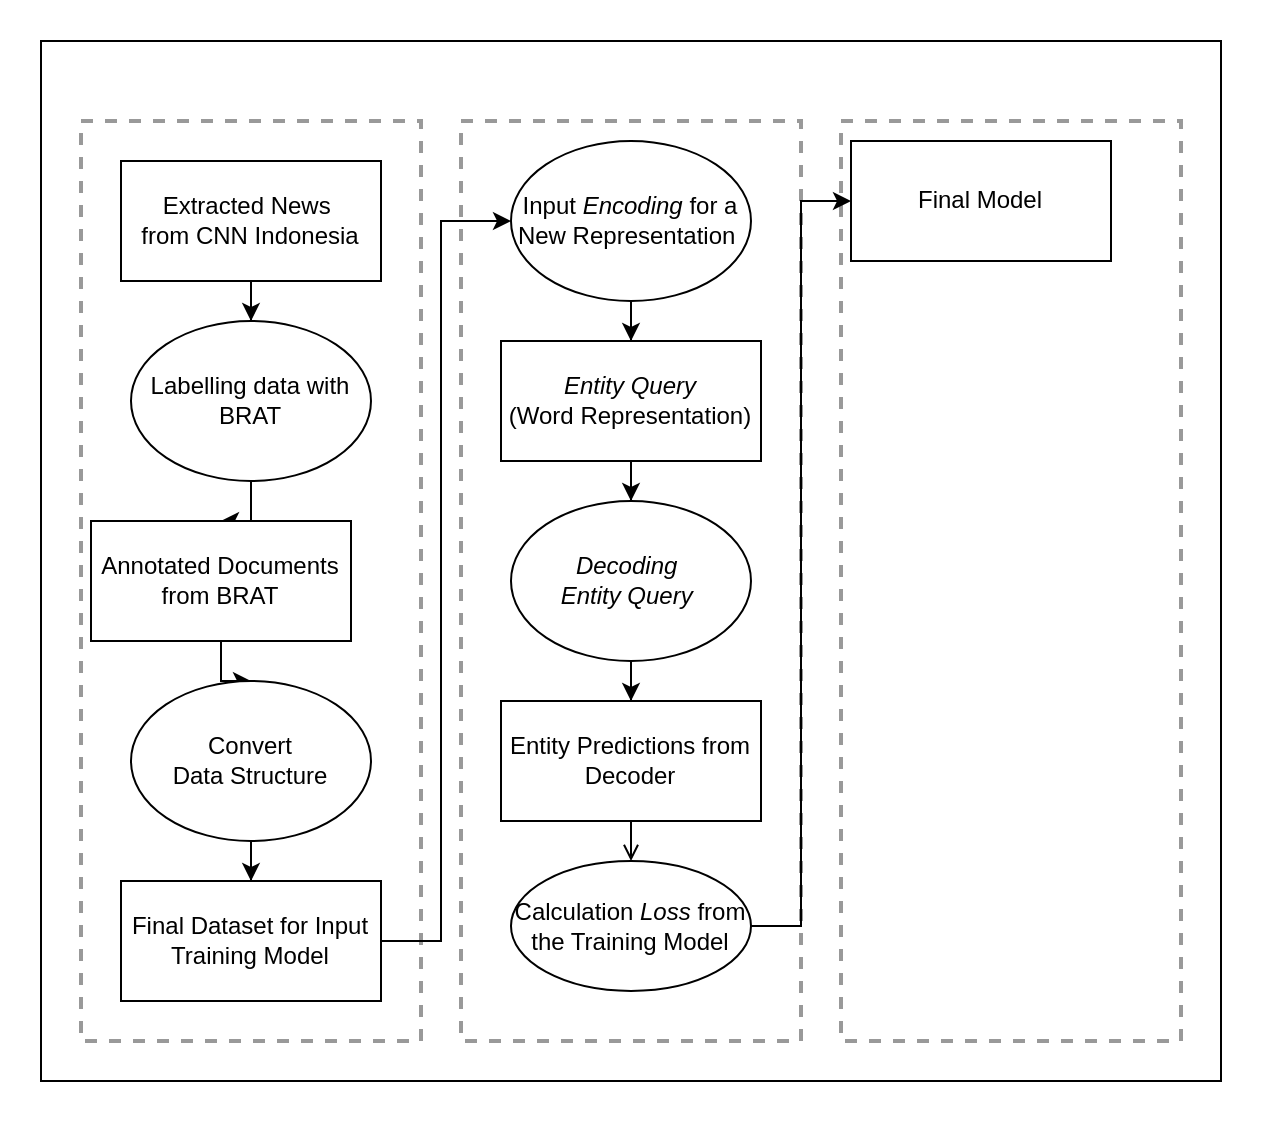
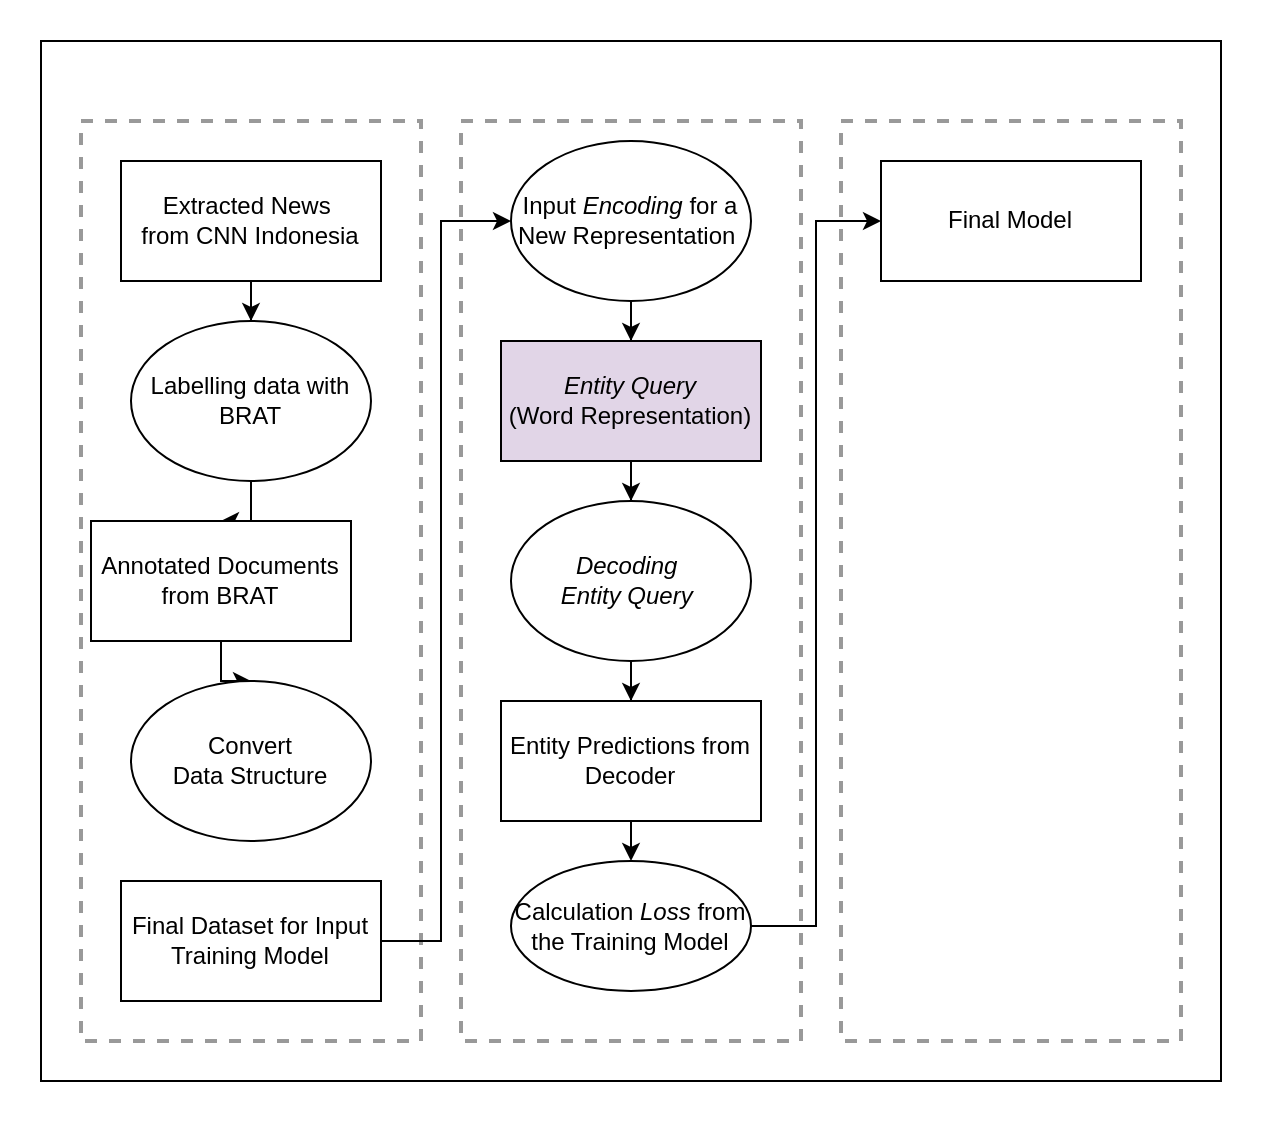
  <mxCell id="0" />
  <mxCell id="1" parent="0" />
  <mxCell id="2" value="" style="rounded=0;whiteSpace=wrap;html=1;strokeWidth=1;" parent="1" vertex="1"><mxGeometry x="20" y="20" width="590" height="520" as="geometry" /></mxCell>
  <mxCell id="3" value="" style="rounded=0;whiteSpace=wrap;html=1;dashed=1;fillColor=none;strokeWidth=2;opacity=40;" parent="1" vertex="1"><mxGeometry x="420" y="60" width="170" height="460" as="geometry" /></mxCell>
  <mxCell id="4" value="" style="rounded=0;whiteSpace=wrap;html=1;dashed=1;fillColor=none;strokeWidth=2;opacity=40;" parent="1" vertex="1"><mxGeometry x="40" y="60" width="170" height="460" as="geometry" /></mxCell>
  <mxCell id="5" value="" style="rounded=0;whiteSpace=wrap;html=1;dashed=1;fillColor=none;strokeWidth=2;opacity=40;" parent="1" vertex="1"><mxGeometry x="230" y="60" width="170" height="460" as="geometry" /></mxCell>
  <mxCell id="6" value="" style="edgeStyle=orthogonalEdgeStyle;rounded=0;orthogonalLoop=1;jettySize=auto;html=1;" parent="1" source="7" target="9" edge="1"><mxGeometry relative="1" as="geometry" /></mxCell>
  <mxCell id="7" value="Extracted News&amp;nbsp;&lt;br&gt;from CNN Indonesia" style="rounded=0;whiteSpace=wrap;html=1;" parent="1" vertex="1"><mxGeometry x="60" y="80" width="130" height="60" as="geometry" /></mxCell>
  <mxCell id="8" value="" style="edgeStyle=orthogonalEdgeStyle;rounded=0;orthogonalLoop=1;jettySize=auto;html=1;" parent="1" source="9" target="11" edge="1"><mxGeometry relative="1" as="geometry" /></mxCell>
  <mxCell id="9" value="Labelling data with BRAT" style="ellipse;whiteSpace=wrap;html=1;" parent="1" vertex="1"><mxGeometry x="65" y="160" width="120" height="80" as="geometry" /></mxCell>
  <mxCell id="10" value="" style="edgeStyle=orthogonalEdgeStyle;rounded=0;orthogonalLoop=1;jettySize=auto;html=1;" parent="1" source="11" target="13" edge="1"><mxGeometry relative="1" as="geometry" /></mxCell>
  <mxCell id="11" value="Annotated Documents from BRAT" style="rounded=0;whiteSpace=wrap;html=1;" parent="1" vertex="1"><mxGeometry x="45" y="260" width="130" height="60" as="geometry" /></mxCell>
- <mxCell id="12" value="" style="edgeStyle=orthogonalEdgeStyle;rounded=0;orthogonalLoop=1;jettySize=auto;html=1;" parent="1" source="13" target="15" edge="1"><mxGeometry relative="1" as="geometry" /></mxCell>
  <mxCell id="13" value="Convert&lt;br&gt;Data Structure" style="ellipse;whiteSpace=wrap;html=1;" parent="1" vertex="1"><mxGeometry x="65" y="340" width="120" height="80" as="geometry" /></mxCell>
  <mxCell id="14" style="edgeStyle=orthogonalEdgeStyle;rounded=0;orthogonalLoop=1;jettySize=auto;html=1;entryX=0;entryY=0.5;entryDx=0;entryDy=0;" parent="1" source="15" target="17" edge="1"><mxGeometry relative="1" as="geometry"><Array as="points"><mxPoint x="220" y="470" /><mxPoint x="220" y="110" /></Array></mxGeometry></mxCell>
  <mxCell id="15" value="Final Dataset for Input Training Model" style="rounded=0;whiteSpace=wrap;html=1;" parent="1" vertex="1"><mxGeometry x="60" y="440" width="130" height="60" as="geometry" /></mxCell>
  <mxCell id="16" value="" style="edgeStyle=orthogonalEdgeStyle;rounded=0;orthogonalLoop=1;jettySize=auto;html=1;" parent="1" source="17" target="19" edge="1"><mxGeometry relative="1" as="geometry" /></mxCell>
  <mxCell id="17" value="Input&amp;nbsp;&lt;i&gt;Encoding &lt;/i&gt;for a New Representation&amp;nbsp;" style="ellipse;whiteSpace=wrap;html=1;" parent="1" vertex="1"><mxGeometry x="255" y="70" width="120" height="80" as="geometry" /></mxCell>
  <mxCell id="18" value="" style="edgeStyle=orthogonalEdgeStyle;rounded=0;orthogonalLoop=1;jettySize=auto;html=1;" parent="1" source="19" target="21" edge="1"><mxGeometry relative="1" as="geometry" /></mxCell>
- <mxCell id="19" value="&lt;i&gt;Entity Query&lt;/i&gt;&lt;br&gt;(Word Representation)" style="rounded=0;whiteSpace=wrap;html=1;" parent="1" vertex="1"><mxGeometry x="250" y="170" width="130" height="60" as="geometry" /></mxCell>
+ <mxCell id="19" value="&lt;i&gt;Entity Query&lt;/i&gt;&lt;br&gt;(Word Representation)" style="rounded=0;whiteSpace=wrap;html=1;fillColor=#e1d5e7;" parent="1" vertex="1"><mxGeometry x="250" y="170" width="130" height="60" as="geometry" /></mxCell>
  <mxCell id="20" value="" style="edgeStyle=orthogonalEdgeStyle;rounded=0;orthogonalLoop=1;jettySize=auto;html=1;" parent="1" source="21" target="23" edge="1"><mxGeometry relative="1" as="geometry" /></mxCell>
  <mxCell id="21" value="&lt;i&gt;Decoding&lt;/i&gt;&amp;nbsp;&lt;br&gt;&lt;i&gt;Entity Query&amp;nbsp;&lt;/i&gt;" style="ellipse;whiteSpace=wrap;html=1;" parent="1" vertex="1"><mxGeometry x="255" y="250" width="120" height="80" as="geometry" /></mxCell>
- <mxCell id="22" style="edgeStyle=orthogonalEdgeStyle;rounded=0;orthogonalLoop=1;jettySize=auto;html=1;entryX=0.5;entryY=0;entryDx=0;entryDy=0;exitX=0.5;exitY=1;exitDx=0;exitDy=0;endArrow=open;" parent="1" source="23" target="25" edge="1"><mxGeometry relative="1" as="geometry"><Array as="points" /></mxGeometry></mxCell>
+ <mxCell id="22" style="edgeStyle=orthogonalEdgeStyle;rounded=0;orthogonalLoop=1;jettySize=auto;html=1;entryX=0.5;entryY=0;entryDx=0;entryDy=0;exitX=0.5;exitY=1;exitDx=0;exitDy=0;" parent="1" source="23" target="25" edge="1"><mxGeometry relative="1" as="geometry"><Array as="points" /></mxGeometry></mxCell>
  <mxCell id="23" value="Entity Predictions from Decoder" style="rounded=0;whiteSpace=wrap;html=1;" parent="1" vertex="1"><mxGeometry x="250" y="350" width="130" height="60" as="geometry" /></mxCell>
  <mxCell id="24" value="" style="edgeStyle=orthogonalEdgeStyle;rounded=0;orthogonalLoop=1;jettySize=auto;html=1;entryX=0;entryY=0.5;entryDx=0;entryDy=0;" parent="1" source="25" target="26" edge="1"><mxGeometry relative="1" as="geometry" /></mxCell>
  <mxCell id="25" value="Calculation&amp;nbsp;&lt;i&gt;Loss&lt;/i&gt;&amp;nbsp;from the Training Model" style="ellipse;whiteSpace=wrap;html=1;" parent="1" vertex="1"><mxGeometry x="255" y="430" width="120" height="65" as="geometry" /></mxCell>
- <mxCell id="26" value="Final Model" style="rounded=0;whiteSpace=wrap;html=1;" parent="1" vertex="1"><mxGeometry x="425" y="70" width="130" height="60" as="geometry" /></mxCell>
+ <mxCell id="26" value="Final Model" style="rounded=0;whiteSpace=wrap;html=1;" parent="1" vertex="1"><mxGeometry x="440" y="80" width="130" height="60" as="geometry" /></mxCell>
  <mxCell id="27" value="Proses Postprocess" style="text;html=1;align=center;verticalAlign=middle;whiteSpace=wrap;rounded=0;fontSize=13;fontColor=#FFFFFF;" parent="1" vertex="1"><mxGeometry x="420" y="30" width="130" height="30" as="geometry" /></mxCell>
